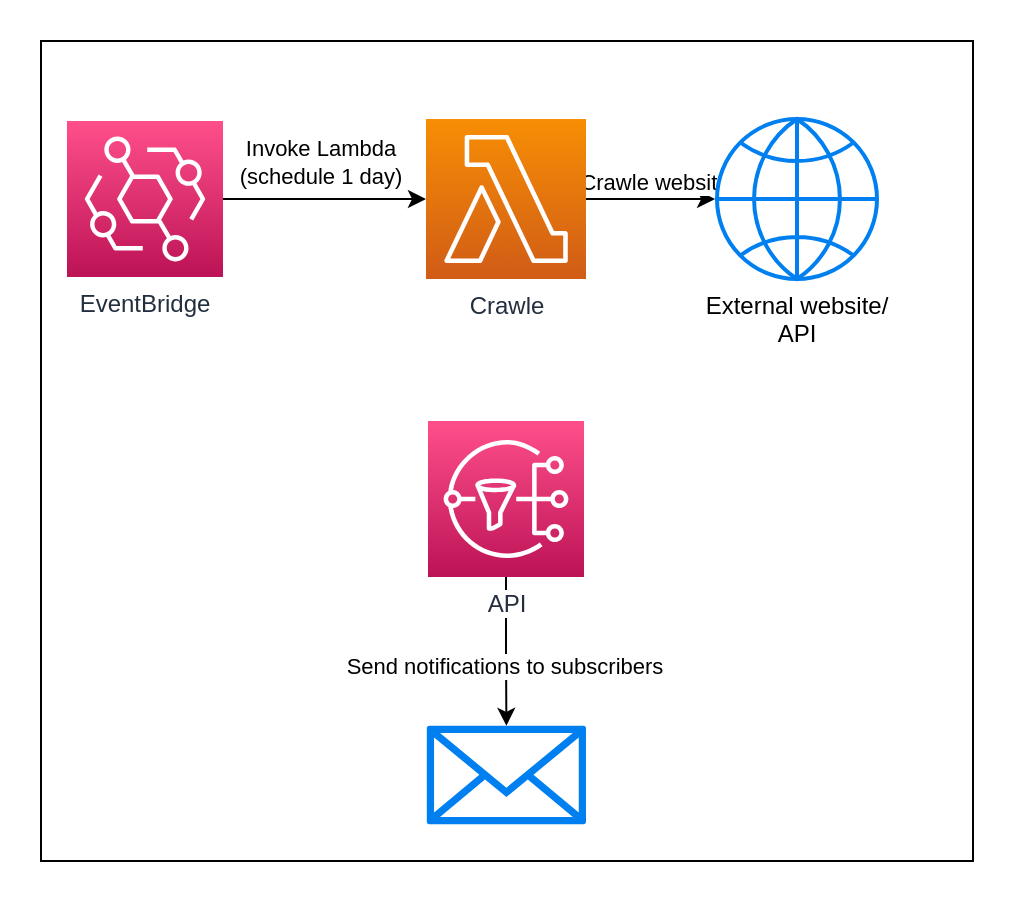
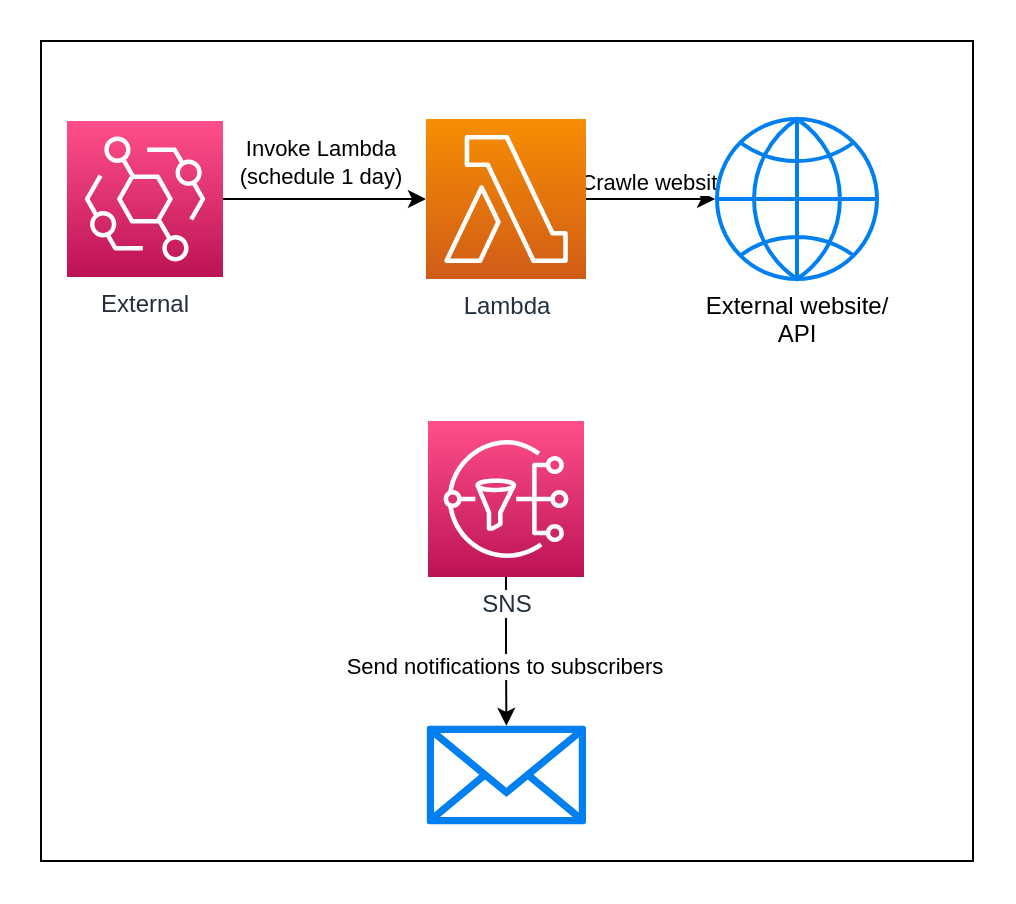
  <mxCell id="0" />
  <mxCell id="1" parent="0" />
  <mxCell id="2" value="" style="rounded=0;whiteSpace=wrap;html=1;fillColor=default;" parent="1" vertex="1"><mxGeometry x="20" y="20" width="466" height="410" as="geometry" /></mxCell>
  <mxCell id="3" style="edgeStyle=orthogonalEdgeStyle;rounded=0;orthogonalLoop=1;jettySize=auto;html=1;exitX=1;exitY=0.5;exitDx=0;exitDy=0;exitPerimeter=0;entryX=0;entryY=0.5;entryDx=0;entryDy=0;entryPerimeter=0;" parent="1" source="5" target="8" edge="1"><mxGeometry relative="1" as="geometry" /></mxCell>
  <mxCell id="4" value="Invoke Lambda&lt;br&gt;(schedule 1 day)" style="edgeLabel;html=1;align=center;verticalAlign=middle;resizable=0;points=[];" parent="3" vertex="1" connectable="0"><mxGeometry x="-0.271" relative="1" as="geometry"><mxPoint x="11" y="-19" as="offset" /></mxGeometry></mxCell>
- <mxCell id="5" value="EventBridge" style="sketch=0;points=[[0,0,0],[0.25,0,0],[0.5,0,0],[0.75,0,0],[1,0,0],[0,1,0],[0.25,1,0],[0.5,1,0],[0.75,1,0],[1,1,0],[0,0.25,0],[0,0.5,0],[0,0.75,0],[1,0.25,0],[1,0.5,0],[1,0.75,0]];outlineConnect=0;fontColor=#232F3E;gradientColor=#FF4F8B;gradientDirection=north;fillColor=#BC1356;strokeColor=#ffffff;dashed=0;verticalLabelPosition=bottom;verticalAlign=top;align=center;html=1;fontSize=12;fontStyle=0;aspect=fixed;shape=mxgraph.aws4.resourceIcon;resIcon=mxgraph.aws4.eventbridge;" parent="1" vertex="1"><mxGeometry x="33" y="60" width="78" height="78" as="geometry" /></mxCell>
+ <mxCell id="5" value="External" style="sketch=0;points=[[0,0,0],[0.25,0,0],[0.5,0,0],[0.75,0,0],[1,0,0],[0,1,0],[0.25,1,0],[0.5,1,0],[0.75,1,0],[1,1,0],[0,0.25,0],[0,0.5,0],[0,0.75,0],[1,0.25,0],[1,0.5,0],[1,0.75,0]];outlineConnect=0;fontColor=#232F3E;gradientColor=#FF4F8B;gradientDirection=north;fillColor=#BC1356;strokeColor=#ffffff;dashed=0;verticalLabelPosition=bottom;verticalAlign=top;align=center;html=1;fontSize=12;fontStyle=0;aspect=fixed;shape=mxgraph.aws4.resourceIcon;resIcon=mxgraph.aws4.eventbridge;" parent="1" vertex="1"><mxGeometry x="33" y="60" width="78" height="78" as="geometry" /></mxCell>
  <mxCell id="6" style="edgeStyle=orthogonalEdgeStyle;rounded=0;orthogonalLoop=1;jettySize=auto;html=1;exitX=1;exitY=0.5;exitDx=0;exitDy=0;exitPerimeter=0;entryX=-0.012;entryY=0.5;entryDx=0;entryDy=0;entryPerimeter=0;" parent="1" source="8" target="13" edge="1"><mxGeometry relative="1" as="geometry" /></mxCell>
  <mxCell id="7" value="Crawle website" style="edgeLabel;html=1;align=center;verticalAlign=middle;resizable=0;points=[];" parent="6" vertex="1" connectable="0"><mxGeometry x="-0.307" y="-1" relative="1" as="geometry"><mxPoint x="12" y="-10" as="offset" /></mxGeometry></mxCell>
- <mxCell id="8" value="Crawle" style="sketch=0;points=[[0,0,0],[0.25,0,0],[0.5,0,0],[0.75,0,0],[1,0,0],[0,1,0],[0.25,1,0],[0.5,1,0],[0.75,1,0],[1,1,0],[0,0.25,0],[0,0.5,0],[0,0.75,0],[1,0.25,0],[1,0.5,0],[1,0.75,0]];outlineConnect=0;fontColor=#232F3E;gradientColor=#F78E04;gradientDirection=north;fillColor=#D05C17;strokeColor=#ffffff;dashed=0;verticalLabelPosition=bottom;verticalAlign=top;align=center;html=1;fontSize=12;fontStyle=0;aspect=fixed;shape=mxgraph.aws4.resourceIcon;resIcon=mxgraph.aws4.lambda;labelBackgroundColor=default;" parent="1" vertex="1"><mxGeometry x="212.5" y="59" width="80" height="80" as="geometry" /></mxCell>
+ <mxCell id="8" value="Lambda" style="sketch=0;points=[[0,0,0],[0.25,0,0],[0.5,0,0],[0.75,0,0],[1,0,0],[0,1,0],[0.25,1,0],[0.5,1,0],[0.75,1,0],[1,1,0],[0,0.25,0],[0,0.5,0],[0,0.75,0],[1,0.25,0],[1,0.5,0],[1,0.75,0]];outlineConnect=0;fontColor=#232F3E;gradientColor=#F78E04;gradientDirection=north;fillColor=#D05C17;strokeColor=#ffffff;dashed=0;verticalLabelPosition=bottom;verticalAlign=top;align=center;html=1;fontSize=12;fontStyle=0;aspect=fixed;shape=mxgraph.aws4.resourceIcon;resIcon=mxgraph.aws4.lambda;labelBackgroundColor=default;" parent="1" vertex="1"><mxGeometry x="212.5" y="59" width="80" height="80" as="geometry" /></mxCell>
  <mxCell id="9" style="edgeStyle=orthogonalEdgeStyle;rounded=0;orthogonalLoop=1;jettySize=auto;html=1;" parent="1" source="11" target="12" edge="1"><mxGeometry relative="1" as="geometry" /></mxCell>
  <mxCell id="10" value="Send notifications to subscribers" style="edgeLabel;html=1;align=center;verticalAlign=middle;resizable=0;points=[];" parent="9" vertex="1" connectable="0"><mxGeometry x="0.219" y="-1" relative="1" as="geometry"><mxPoint as="offset" /></mxGeometry></mxCell>
- <mxCell id="11" value="API" style="sketch=0;points=[[0,0,0],[0.25,0,0],[0.5,0,0],[0.75,0,0],[1,0,0],[0,1,0],[0.25,1,0],[0.5,1,0],[0.75,1,0],[1,1,0],[0,0.25,0],[0,0.5,0],[0,0.75,0],[1,0.25,0],[1,0.5,0],[1,0.75,0]];outlineConnect=0;fontColor=#232F3E;gradientColor=#FF4F8B;gradientDirection=north;fillColor=#BC1356;strokeColor=#ffffff;dashed=0;verticalLabelPosition=bottom;verticalAlign=top;align=center;html=1;fontSize=12;fontStyle=0;aspect=fixed;shape=mxgraph.aws4.resourceIcon;resIcon=mxgraph.aws4.sns;labelBackgroundColor=default;" parent="1" vertex="1"><mxGeometry x="213.5" y="210" width="78" height="78" as="geometry" /></mxCell>
+ <mxCell id="11" value="SNS" style="sketch=0;points=[[0,0,0],[0.25,0,0],[0.5,0,0],[0.75,0,0],[1,0,0],[0,1,0],[0.25,1,0],[0.5,1,0],[0.75,1,0],[1,1,0],[0,0.25,0],[0,0.5,0],[0,0.75,0],[1,0.25,0],[1,0.5,0],[1,0.75,0]];outlineConnect=0;fontColor=#232F3E;gradientColor=#FF4F8B;gradientDirection=north;fillColor=#BC1356;strokeColor=#ffffff;dashed=0;verticalLabelPosition=bottom;verticalAlign=top;align=center;html=1;fontSize=12;fontStyle=0;aspect=fixed;shape=mxgraph.aws4.resourceIcon;resIcon=mxgraph.aws4.sns;labelBackgroundColor=default;" parent="1" vertex="1"><mxGeometry x="213.5" y="210" width="78" height="78" as="geometry" /></mxCell>
  <mxCell id="12" value="" style="sketch=0;outlineConnect=0;fillColor=#0080F0;strokeColor=#6c8ebf;dashed=0;verticalLabelPosition=bottom;verticalAlign=top;align=center;html=1;fontSize=12;fontStyle=0;aspect=fixed;pointerEvents=1;shape=mxgraph.aws4.email_2;" parent="1" vertex="1"><mxGeometry x="212.91" y="362" width="79.59" height="50" as="geometry" /></mxCell>
  <mxCell id="13" value="External website/&lt;br&gt;API" style="html=1;verticalLabelPosition=bottom;align=center;labelBackgroundColor=#ffffff;verticalAlign=top;strokeWidth=2;strokeColor=#0080F0;shadow=0;dashed=0;shape=mxgraph.ios7.icons.globe;" parent="1" vertex="1"><mxGeometry x="358" y="59" width="80" height="80" as="geometry" /></mxCell>
